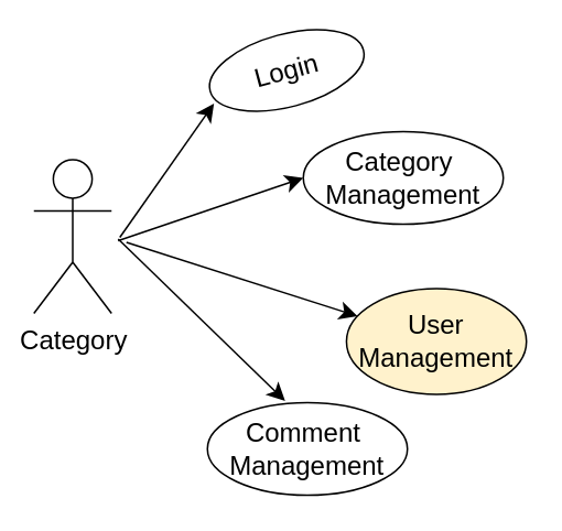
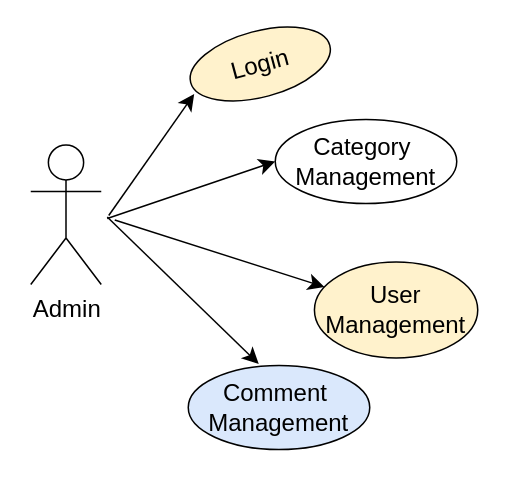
  <mxCell id="0" />
  <mxCell id="1" parent="0" />
- <mxCell id="2" value="Category" style="shape=umlActor;verticalLabelPosition=bottom;verticalAlign=top;html=1;outlineConnect=0;fontSize=16;" vertex="1" parent="1"><mxGeometry x="20" y="96" width="47" height="93" as="geometry" /></mxCell>
+ <mxCell id="2" value="Admin" style="shape=umlActor;verticalLabelPosition=bottom;verticalAlign=top;html=1;outlineConnect=0;fontSize=16;" vertex="1" parent="1"><mxGeometry x="20" y="96" width="47" height="93" as="geometry" /></mxCell>
  <mxCell id="3" value="" style="endArrow=classic;html=1;rounded=0;fontSize=12;startSize=8;endSize=8;curved=1;entryX=0.003;entryY=0.68;entryDx=0;entryDy=0;entryPerimeter=0;" edge="1" parent="1" target="5"><mxGeometry width="50" height="50" relative="1" as="geometry"><mxPoint x="72" y="143" as="sourcePoint" /><mxPoint x="164" y="66" as="targetPoint" /></mxGeometry></mxCell>
  <mxCell id="4" value="" style="endArrow=classic;html=1;rounded=0;fontSize=12;startSize=8;endSize=8;curved=1;" edge="1" parent="1"><mxGeometry width="50" height="50" relative="1" as="geometry"><mxPoint x="71" y="144" as="sourcePoint" /><mxPoint x="172" y="242" as="targetPoint" /></mxGeometry></mxCell>
- <mxCell id="5" value="Login" style="ellipse;whiteSpace=wrap;html=1;fontSize=16;rotation=-15;" vertex="1" parent="1"><mxGeometry x="125" y="20" width="96" height="44" as="geometry" /></mxCell>
+ <mxCell id="5" value="Login" style="ellipse;whiteSpace=wrap;html=1;fontSize=16;rotation=-15;fillColor=#fff2cc;" vertex="1" parent="1"><mxGeometry x="125" y="20" width="96" height="44" as="geometry" /></mxCell>
  <mxCell id="6" value="" style="endArrow=classic;html=1;rounded=0;fontSize=12;startSize=8;endSize=8;curved=1;entryX=0;entryY=0.5;entryDx=0;entryDy=0;" edge="1" parent="1" target="7"><mxGeometry width="50" height="50" relative="1" as="geometry"><mxPoint x="71" y="145" as="sourcePoint" /><mxPoint x="186" y="129" as="targetPoint" /></mxGeometry></mxCell>
  <mxCell id="7" value="Category&amp;nbsp;&lt;br&gt;Management" style="ellipse;whiteSpace=wrap;html=1;fontSize=16;rotation=0;" vertex="1" parent="1"><mxGeometry x="183" y="79" width="121" height="56" as="geometry" /></mxCell>
- <mxCell id="8" value="Comment&amp;nbsp;&lt;br&gt;Management" style="ellipse;whiteSpace=wrap;html=1;fontSize=16;rotation=0;" vertex="1" parent="1"><mxGeometry x="125" y="243" width="121" height="56" as="geometry" /></mxCell>
+ <mxCell id="8" value="Comment&amp;nbsp;&lt;br&gt;Management" style="ellipse;whiteSpace=wrap;html=1;fontSize=16;rotation=0;fillColor=#dae8fc;" vertex="1" parent="1"><mxGeometry x="125" y="243" width="121" height="56" as="geometry" /></mxCell>
  <mxCell id="9" value="" style="endArrow=classic;html=1;rounded=0;fontSize=12;startSize=8;endSize=8;curved=1;" edge="1" parent="1" target="10"><mxGeometry width="50" height="50" relative="1" as="geometry"><mxPoint x="76" y="146" as="sourcePoint" /><mxPoint x="255" y="188" as="targetPoint" /></mxGeometry></mxCell>
  <mxCell id="10" value="User&lt;br&gt;Management" style="ellipse;whiteSpace=wrap;html=1;fontSize=16;fillColor=#fff2cc;" vertex="1" parent="1"><mxGeometry x="209.13" y="174" width="108.87" height="64" as="geometry" /></mxCell>
